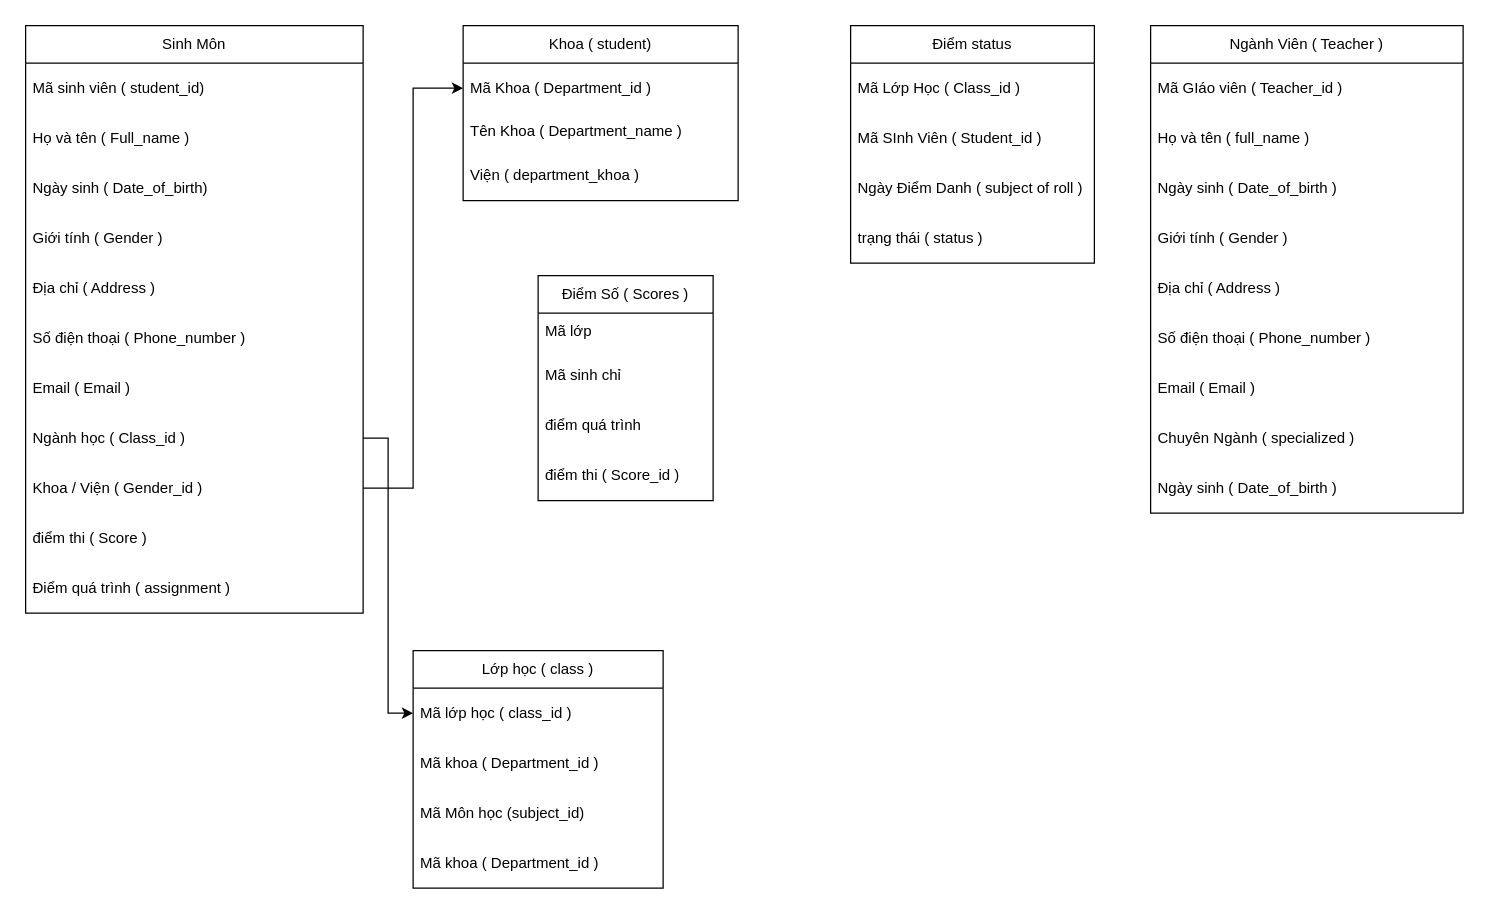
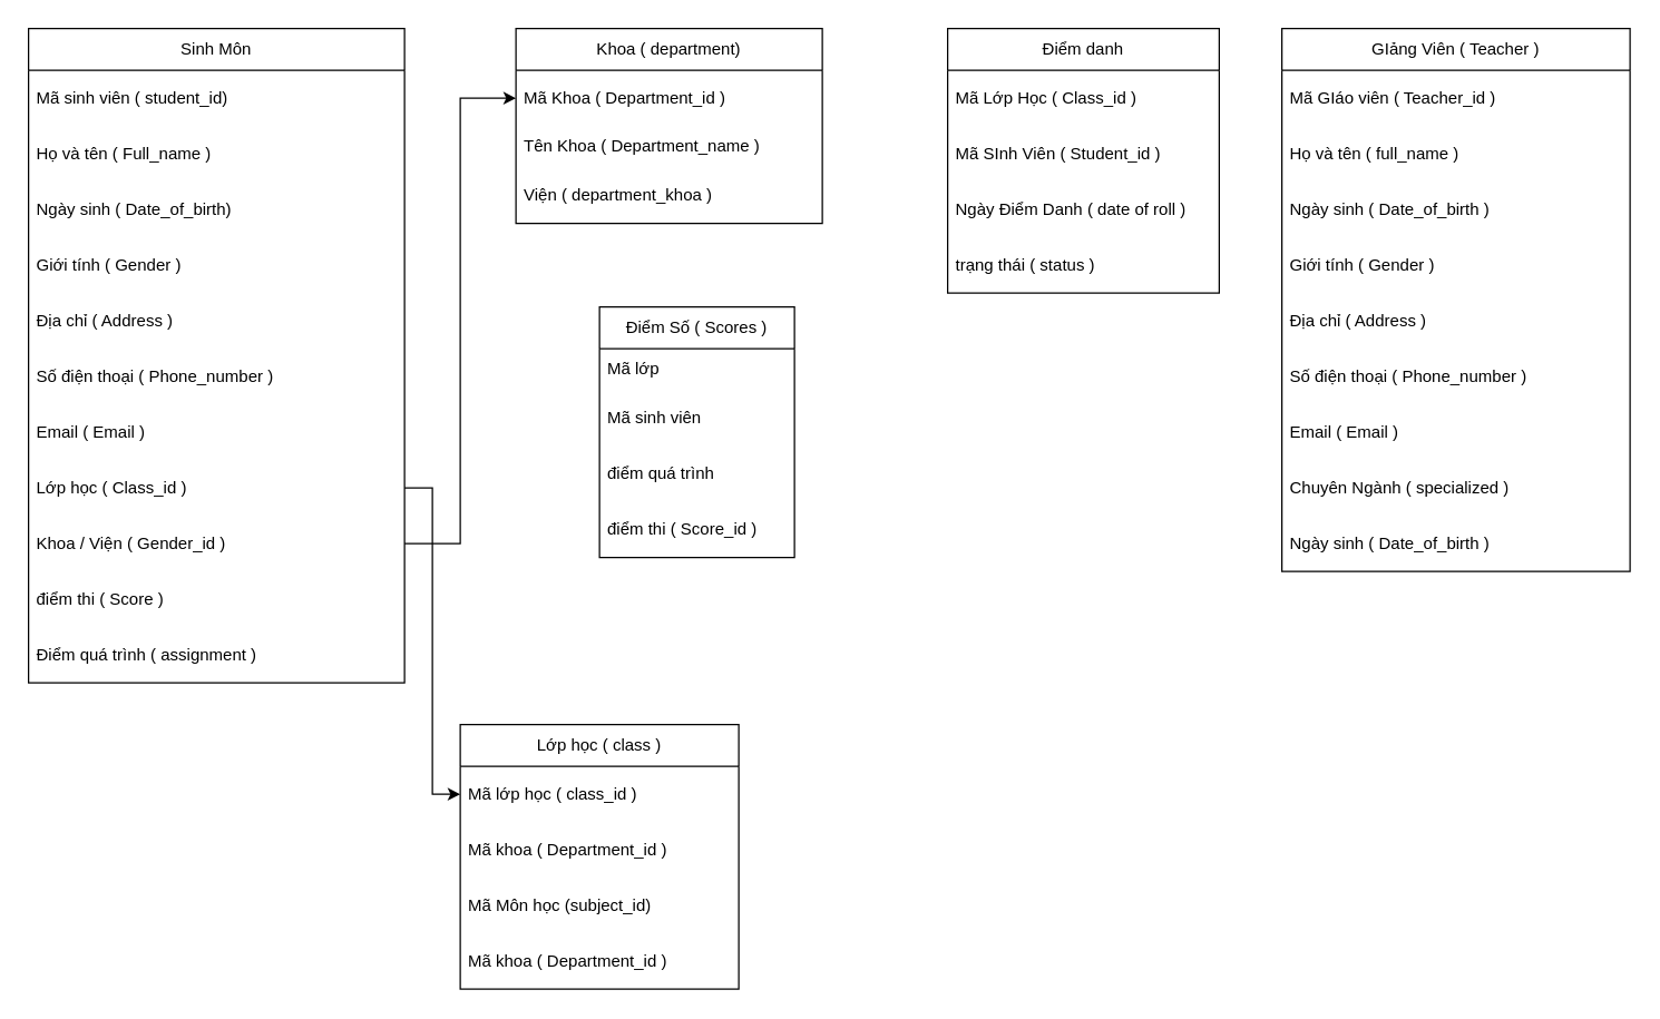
  <mxCell id="0" />
  <mxCell id="1" parent="0" />
  <mxCell id="2" value="Sinh Môn" style="swimlane;fontStyle=0;childLayout=stackLayout;horizontal=1;startSize=30;horizontalStack=0;resizeParent=1;resizeParentMax=0;resizeLast=0;collapsible=1;marginBottom=0;whiteSpace=wrap;html=1;" parent="1" vertex="1"><mxGeometry x="20" y="20" width="270" height="470" as="geometry"><mxRectangle x="70" y="130" width="90" height="30" as="alternateBounds" /></mxGeometry></mxCell>
  <mxCell id="3" value="Mã sinh viên ( student_id)" style="text;strokeColor=none;fillColor=none;align=left;verticalAlign=middle;spacingLeft=4;spacingRight=4;overflow=hidden;points=[[0,0.5],[1,0.5]];portConstraint=eastwest;rotatable=0;whiteSpace=wrap;html=1;" parent="2" vertex="1"><mxGeometry y="30" width="270" height="40" as="geometry" /></mxCell>
  <mxCell id="4" value="Họ và tên ( Full_name )" style="text;strokeColor=none;fillColor=none;align=left;verticalAlign=middle;spacingLeft=4;spacingRight=4;overflow=hidden;points=[[0,0.5],[1,0.5]];portConstraint=eastwest;rotatable=0;whiteSpace=wrap;html=1;" parent="2" vertex="1"><mxGeometry y="70" width="270" height="40" as="geometry" /></mxCell>
  <mxCell id="5" value="Ngày sinh ( Date_of_birth)" style="text;strokeColor=none;fillColor=none;align=left;verticalAlign=middle;spacingLeft=4;spacingRight=4;overflow=hidden;points=[[0,0.5],[1,0.5]];portConstraint=eastwest;rotatable=0;whiteSpace=wrap;html=1;" parent="2" vertex="1"><mxGeometry y="110" width="270" height="40" as="geometry" /></mxCell>
  <mxCell id="6" value="Giới tính ( Gender )" style="text;strokeColor=none;fillColor=none;align=left;verticalAlign=middle;spacingLeft=4;spacingRight=4;overflow=hidden;points=[[0,0.5],[1,0.5]];portConstraint=eastwest;rotatable=0;whiteSpace=wrap;html=1;" parent="2" vertex="1"><mxGeometry y="150" width="270" height="40" as="geometry" /></mxCell>
  <mxCell id="7" value="Địa chỉ ( Address )" style="text;strokeColor=none;fillColor=none;align=left;verticalAlign=middle;spacingLeft=4;spacingRight=4;overflow=hidden;points=[[0,0.5],[1,0.5]];portConstraint=eastwest;rotatable=0;whiteSpace=wrap;html=1;" parent="2" vertex="1"><mxGeometry y="190" width="270" height="40" as="geometry" /></mxCell>
  <mxCell id="8" value="Số điện thoại ( Phone_number )" style="text;strokeColor=none;fillColor=none;align=left;verticalAlign=middle;spacingLeft=4;spacingRight=4;overflow=hidden;points=[[0,0.5],[1,0.5]];portConstraint=eastwest;rotatable=0;whiteSpace=wrap;html=1;" parent="2" vertex="1"><mxGeometry y="230" width="270" height="40" as="geometry" /></mxCell>
  <mxCell id="9" value="Email ( Email )" style="text;strokeColor=none;fillColor=none;align=left;verticalAlign=middle;spacingLeft=4;spacingRight=4;overflow=hidden;points=[[0,0.5],[1,0.5]];portConstraint=eastwest;rotatable=0;whiteSpace=wrap;html=1;" parent="2" vertex="1"><mxGeometry y="270" width="270" height="40" as="geometry" /></mxCell>
- <mxCell id="10" value="Ngành học ( Class_id )&amp;nbsp;" style="text;strokeColor=none;fillColor=none;align=left;verticalAlign=middle;spacingLeft=4;spacingRight=4;overflow=hidden;points=[[0,0.5],[1,0.5]];portConstraint=eastwest;rotatable=0;whiteSpace=wrap;html=1;" parent="2" vertex="1"><mxGeometry y="310" width="270" height="40" as="geometry" /></mxCell>
+ <mxCell id="10" value="Lớp học ( Class_id )&amp;nbsp;" style="text;strokeColor=none;fillColor=none;align=left;verticalAlign=middle;spacingLeft=4;spacingRight=4;overflow=hidden;points=[[0,0.5],[1,0.5]];portConstraint=eastwest;rotatable=0;whiteSpace=wrap;html=1;" parent="2" vertex="1"><mxGeometry y="310" width="270" height="40" as="geometry" /></mxCell>
  <mxCell id="11" value="Khoa / Viện ( Gender_id )" style="text;strokeColor=none;fillColor=none;align=left;verticalAlign=middle;spacingLeft=4;spacingRight=4;overflow=hidden;points=[[0,0.5],[1,0.5]];portConstraint=eastwest;rotatable=0;whiteSpace=wrap;html=1;" parent="2" vertex="1"><mxGeometry y="350" width="270" height="40" as="geometry" /></mxCell>
  <mxCell id="12" value="điểm thi ( Score )" style="text;strokeColor=none;fillColor=none;align=left;verticalAlign=middle;spacingLeft=4;spacingRight=4;overflow=hidden;points=[[0,0.5],[1,0.5]];portConstraint=eastwest;rotatable=0;whiteSpace=wrap;html=1;" parent="2" vertex="1"><mxGeometry y="390" width="270" height="40" as="geometry" /></mxCell>
  <mxCell id="13" value="Điểm quá trình ( assignment )" style="text;strokeColor=none;fillColor=none;align=left;verticalAlign=middle;spacingLeft=4;spacingRight=4;overflow=hidden;points=[[0,0.5],[1,0.5]];portConstraint=eastwest;rotatable=0;whiteSpace=wrap;html=1;" parent="2" vertex="1"><mxGeometry y="430" width="270" height="40" as="geometry" /></mxCell>
- <mxCell id="14" value="Khoa ( student)" style="swimlane;fontStyle=0;childLayout=stackLayout;horizontal=1;startSize=30;horizontalStack=0;resizeParent=1;resizeParentMax=0;resizeLast=0;collapsible=1;marginBottom=0;whiteSpace=wrap;html=1;" parent="1" vertex="1"><mxGeometry x="370" y="20" width="220" height="140" as="geometry" /></mxCell>
+ <mxCell id="14" value="Khoa ( department)" style="swimlane;fontStyle=0;childLayout=stackLayout;horizontal=1;startSize=30;horizontalStack=0;resizeParent=1;resizeParentMax=0;resizeLast=0;collapsible=1;marginBottom=0;whiteSpace=wrap;html=1;" parent="1" vertex="1"><mxGeometry x="370" y="20" width="220" height="140" as="geometry" /></mxCell>
  <mxCell id="15" value="Mã Khoa ( Department_id )" style="text;strokeColor=none;fillColor=none;align=left;verticalAlign=middle;spacingLeft=4;spacingRight=4;overflow=hidden;points=[[0,0.5],[1,0.5]];portConstraint=eastwest;rotatable=0;whiteSpace=wrap;html=1;" parent="14" vertex="1"><mxGeometry y="30" width="220" height="40" as="geometry" /></mxCell>
  <mxCell id="16" value="Tên Khoa ( Department_name )" style="text;strokeColor=none;fillColor=none;align=left;verticalAlign=middle;spacingLeft=4;spacingRight=4;overflow=hidden;points=[[0,0.5],[1,0.5]];portConstraint=eastwest;rotatable=0;whiteSpace=wrap;html=1;" parent="14" vertex="1"><mxGeometry y="70" width="220" height="30" as="geometry" /></mxCell>
  <mxCell id="17" value="Viện ( department_khoa )" style="text;strokeColor=none;fillColor=none;align=left;verticalAlign=middle;spacingLeft=4;spacingRight=4;overflow=hidden;points=[[0,0.5],[1,0.5]];portConstraint=eastwest;rotatable=0;whiteSpace=wrap;html=1;" parent="14" vertex="1"><mxGeometry y="100" width="220" height="40" as="geometry" /></mxCell>
- <mxCell id="18" value="Ngành Viên ( Teacher )" style="swimlane;fontStyle=0;childLayout=stackLayout;horizontal=1;startSize=30;horizontalStack=0;resizeParent=1;resizeParentMax=0;resizeLast=0;collapsible=1;marginBottom=0;whiteSpace=wrap;html=1;" parent="1" vertex="1"><mxGeometry x="920" y="20" width="250" height="390" as="geometry" /></mxCell>
+ <mxCell id="18" value="GIảng Viên ( Teacher )" style="swimlane;fontStyle=0;childLayout=stackLayout;horizontal=1;startSize=30;horizontalStack=0;resizeParent=1;resizeParentMax=0;resizeLast=0;collapsible=1;marginBottom=0;whiteSpace=wrap;html=1;" parent="1" vertex="1"><mxGeometry x="920" y="20" width="250" height="390" as="geometry" /></mxCell>
  <mxCell id="19" value="Mã GIáo viên ( Teacher_id )" style="text;strokeColor=none;fillColor=none;align=left;verticalAlign=middle;spacingLeft=4;spacingRight=4;overflow=hidden;points=[[0,0.5],[1,0.5]];portConstraint=eastwest;rotatable=0;whiteSpace=wrap;html=1;" parent="18" vertex="1"><mxGeometry y="30" width="250" height="40" as="geometry" /></mxCell>
  <mxCell id="20" value="Họ và tên ( full_name )" style="text;strokeColor=none;fillColor=none;align=left;verticalAlign=middle;spacingLeft=4;spacingRight=4;overflow=hidden;points=[[0,0.5],[1,0.5]];portConstraint=eastwest;rotatable=0;whiteSpace=wrap;html=1;" parent="18" vertex="1"><mxGeometry y="70" width="250" height="40" as="geometry" /></mxCell>
  <mxCell id="21" value="Ngày sinh ( Date_of_birth )" style="text;strokeColor=none;fillColor=none;align=left;verticalAlign=middle;spacingLeft=4;spacingRight=4;overflow=hidden;points=[[0,0.5],[1,0.5]];portConstraint=eastwest;rotatable=1;whiteSpace=wrap;html=1;movable=1;resizable=1;deletable=1;editable=1;locked=0;connectable=1;" parent="18" vertex="1"><mxGeometry y="110" width="250" height="40" as="geometry" /></mxCell>
  <mxCell id="22" value="Giới tính ( Gender )" style="text;strokeColor=none;fillColor=none;align=left;verticalAlign=middle;spacingLeft=4;spacingRight=4;overflow=hidden;points=[[0,0.5],[1,0.5]];portConstraint=eastwest;rotatable=0;whiteSpace=wrap;html=1;" parent="18" vertex="1"><mxGeometry y="150" width="250" height="40" as="geometry" /></mxCell>
  <mxCell id="23" value="Địa chỉ ( Address )" style="text;strokeColor=none;fillColor=none;align=left;verticalAlign=middle;spacingLeft=4;spacingRight=4;overflow=hidden;points=[[0,0.5],[1,0.5]];portConstraint=eastwest;rotatable=0;whiteSpace=wrap;html=1;" parent="18" vertex="1"><mxGeometry y="190" width="250" height="40" as="geometry" /></mxCell>
  <mxCell id="24" value="Số điện thoại ( Phone_number )" style="text;strokeColor=none;fillColor=none;align=left;verticalAlign=middle;spacingLeft=4;spacingRight=4;overflow=hidden;points=[[0,0.5],[1,0.5]];portConstraint=eastwest;rotatable=0;whiteSpace=wrap;html=1;" parent="18" vertex="1"><mxGeometry y="230" width="250" height="40" as="geometry" /></mxCell>
  <mxCell id="25" value="Email ( Email )" style="text;strokeColor=none;fillColor=none;align=left;verticalAlign=middle;spacingLeft=4;spacingRight=4;overflow=hidden;points=[[0,0.5],[1,0.5]];portConstraint=eastwest;rotatable=0;whiteSpace=wrap;html=1;" parent="18" vertex="1"><mxGeometry y="270" width="250" height="40" as="geometry" /></mxCell>
  <mxCell id="26" value="Chuyên Ngành (&amp;nbsp;specialized )" style="text;strokeColor=none;fillColor=none;align=left;verticalAlign=middle;spacingLeft=4;spacingRight=4;overflow=hidden;points=[[0,0.5],[1,0.5]];portConstraint=eastwest;rotatable=0;whiteSpace=wrap;html=1;" parent="18" vertex="1"><mxGeometry y="310" width="250" height="40" as="geometry" /></mxCell>
  <mxCell id="27" value="Ngày sinh ( Date_of_birth )" style="text;strokeColor=none;fillColor=none;align=left;verticalAlign=middle;spacingLeft=4;spacingRight=4;overflow=hidden;points=[[0,0.5],[1,0.5]];portConstraint=eastwest;rotatable=1;whiteSpace=wrap;html=1;movable=1;resizable=1;deletable=1;editable=1;locked=0;connectable=1;" parent="18" vertex="1"><mxGeometry y="350" width="250" height="40" as="geometry" /></mxCell>
  <mxCell id="28" value="Lớp học ( class )" style="swimlane;fontStyle=0;childLayout=stackLayout;horizontal=1;startSize=30;horizontalStack=0;resizeParent=1;resizeParentMax=0;resizeLast=0;collapsible=1;marginBottom=0;whiteSpace=wrap;html=1;" parent="1" vertex="1"><mxGeometry x="330" y="520" width="200" height="190" as="geometry" /></mxCell>
  <mxCell id="29" value="Mã lớp học ( class_id )" style="text;strokeColor=none;fillColor=none;align=left;verticalAlign=middle;spacingLeft=4;spacingRight=4;overflow=hidden;points=[[0,0.5],[1,0.5]];portConstraint=eastwest;rotatable=0;whiteSpace=wrap;html=1;" parent="28" vertex="1"><mxGeometry y="30" width="200" height="40" as="geometry" /></mxCell>
  <mxCell id="30" value="Mã khoa ( Department_id )" style="text;strokeColor=none;fillColor=none;align=left;verticalAlign=middle;spacingLeft=4;spacingRight=4;overflow=hidden;points=[[0,0.5],[1,0.5]];portConstraint=eastwest;rotatable=0;whiteSpace=wrap;html=1;" parent="28" vertex="1"><mxGeometry y="70" width="200" height="40" as="geometry" /></mxCell>
  <mxCell id="31" value="Mã Môn học (subject_id)" style="text;strokeColor=none;fillColor=none;align=left;verticalAlign=middle;spacingLeft=4;spacingRight=4;overflow=hidden;points=[[0,0.5],[1,0.5]];portConstraint=eastwest;rotatable=0;whiteSpace=wrap;html=1;" vertex="1" parent="28"><mxGeometry y="110" width="200" height="40" as="geometry" /></mxCell>
  <mxCell id="32" value="Mã khoa ( Department_id )" style="text;strokeColor=none;fillColor=none;align=left;verticalAlign=middle;spacingLeft=4;spacingRight=4;overflow=hidden;points=[[0,0.5],[1,0.5]];portConstraint=eastwest;rotatable=0;whiteSpace=wrap;html=1;" vertex="1" parent="28"><mxGeometry y="150" width="200" height="40" as="geometry" /></mxCell>
- <mxCell id="33" value="Điểm status" style="swimlane;fontStyle=0;childLayout=stackLayout;horizontal=1;startSize=30;horizontalStack=0;resizeParent=1;resizeParentMax=0;resizeLast=0;collapsible=1;marginBottom=0;whiteSpace=wrap;html=1;" parent="1" vertex="1"><mxGeometry x="680" y="20" width="195" height="190" as="geometry" /></mxCell>
+ <mxCell id="33" value="Điểm danh" style="swimlane;fontStyle=0;childLayout=stackLayout;horizontal=1;startSize=30;horizontalStack=0;resizeParent=1;resizeParentMax=0;resizeLast=0;collapsible=1;marginBottom=0;whiteSpace=wrap;html=1;" parent="1" vertex="1"><mxGeometry x="680" y="20" width="195" height="190" as="geometry" /></mxCell>
  <mxCell id="34" value="Mã Lớp Học ( Class_id )" style="text;strokeColor=none;fillColor=none;align=left;verticalAlign=middle;spacingLeft=4;spacingRight=4;overflow=hidden;points=[[0,0.5],[1,0.5]];portConstraint=eastwest;rotatable=0;whiteSpace=wrap;html=1;" parent="33" vertex="1"><mxGeometry y="30" width="195" height="40" as="geometry" /></mxCell>
  <mxCell id="35" value="Mã SInh Viên ( Student_id )" style="text;strokeColor=none;fillColor=none;align=left;verticalAlign=middle;spacingLeft=4;spacingRight=4;overflow=hidden;points=[[0,0.5],[1,0.5]];portConstraint=eastwest;rotatable=0;whiteSpace=wrap;html=1;" parent="33" vertex="1"><mxGeometry y="70" width="195" height="40" as="geometry" /></mxCell>
- <mxCell id="36" value="Ngày Điểm Danh ( subject of roll )" style="text;strokeColor=none;fillColor=none;align=left;verticalAlign=middle;spacingLeft=4;spacingRight=4;overflow=hidden;points=[[0,0.5],[1,0.5]];portConstraint=eastwest;rotatable=0;whiteSpace=wrap;html=1;" parent="33" vertex="1"><mxGeometry y="110" width="195" height="40" as="geometry" /></mxCell>
+ <mxCell id="36" value="Ngày Điểm Danh ( date of roll )" style="text;strokeColor=none;fillColor=none;align=left;verticalAlign=middle;spacingLeft=4;spacingRight=4;overflow=hidden;points=[[0,0.5],[1,0.5]];portConstraint=eastwest;rotatable=0;whiteSpace=wrap;html=1;" parent="33" vertex="1"><mxGeometry y="110" width="195" height="40" as="geometry" /></mxCell>
  <mxCell id="37" value="trạng thái ( status )" style="text;strokeColor=none;fillColor=none;align=left;verticalAlign=middle;spacingLeft=4;spacingRight=4;overflow=hidden;points=[[0,0.5],[1,0.5]];portConstraint=eastwest;rotatable=0;whiteSpace=wrap;html=1;" parent="33" vertex="1"><mxGeometry y="150" width="195" height="40" as="geometry" /></mxCell>
  <mxCell id="38" value="Điểm Số ( Scores )" style="swimlane;fontStyle=0;childLayout=stackLayout;horizontal=1;startSize=30;horizontalStack=0;resizeParent=1;resizeParentMax=0;resizeLast=0;collapsible=1;marginBottom=0;whiteSpace=wrap;html=1;" parent="1" vertex="1"><mxGeometry x="430" y="220" width="140" height="180" as="geometry" /></mxCell>
  <mxCell id="39" value="Mã lớp" style="text;strokeColor=none;fillColor=none;align=left;verticalAlign=middle;spacingLeft=4;spacingRight=4;overflow=hidden;points=[[0,0.5],[1,0.5]];portConstraint=eastwest;rotatable=0;whiteSpace=wrap;html=1;" parent="38" vertex="1"><mxGeometry y="30" width="140" height="30" as="geometry" /></mxCell>
- <mxCell id="40" value="Mã sinh chỉ&amp;nbsp;" style="text;strokeColor=none;fillColor=none;align=left;verticalAlign=middle;spacingLeft=4;spacingRight=4;overflow=hidden;points=[[0,0.5],[1,0.5]];portConstraint=eastwest;rotatable=0;whiteSpace=wrap;html=1;" parent="38" vertex="1"><mxGeometry y="60" width="140" height="40" as="geometry" /></mxCell>
+ <mxCell id="40" value="Mã sinh viên&amp;nbsp;" style="text;strokeColor=none;fillColor=none;align=left;verticalAlign=middle;spacingLeft=4;spacingRight=4;overflow=hidden;points=[[0,0.5],[1,0.5]];portConstraint=eastwest;rotatable=0;whiteSpace=wrap;html=1;" parent="38" vertex="1"><mxGeometry y="60" width="140" height="40" as="geometry" /></mxCell>
  <mxCell id="41" value="điểm quá trình&amp;nbsp;" style="text;strokeColor=none;fillColor=none;align=left;verticalAlign=middle;spacingLeft=4;spacingRight=4;overflow=hidden;points=[[0,0.5],[1,0.5]];portConstraint=eastwest;rotatable=0;whiteSpace=wrap;html=1;" parent="38" vertex="1"><mxGeometry y="100" width="140" height="40" as="geometry" /></mxCell>
  <mxCell id="42" value="điểm thi ( Score_id )" style="text;strokeColor=none;fillColor=none;align=left;verticalAlign=middle;spacingLeft=4;spacingRight=4;overflow=hidden;points=[[0,0.5],[1,0.5]];portConstraint=eastwest;rotatable=0;whiteSpace=wrap;html=1;" vertex="1" parent="38"><mxGeometry y="140" width="140" height="40" as="geometry" /></mxCell>
  <mxCell id="43" style="edgeStyle=orthogonalEdgeStyle;rounded=0;orthogonalLoop=1;jettySize=auto;html=1;" edge="1" parent="1" source="11" target="15"><mxGeometry relative="1" as="geometry" /></mxCell>
  <mxCell id="44" style="edgeStyle=orthogonalEdgeStyle;rounded=0;orthogonalLoop=1;jettySize=auto;html=1;entryX=0;entryY=0.5;entryDx=0;entryDy=0;" edge="1" parent="1" source="10" target="29"><mxGeometry relative="1" as="geometry" /></mxCell>
